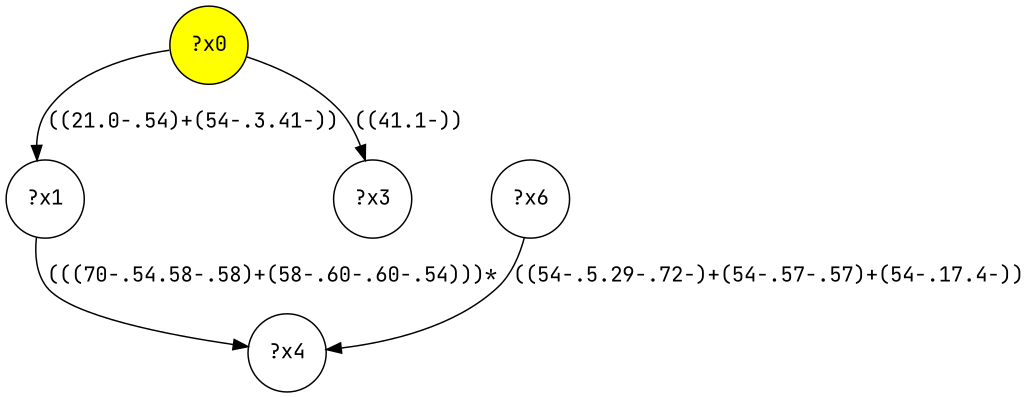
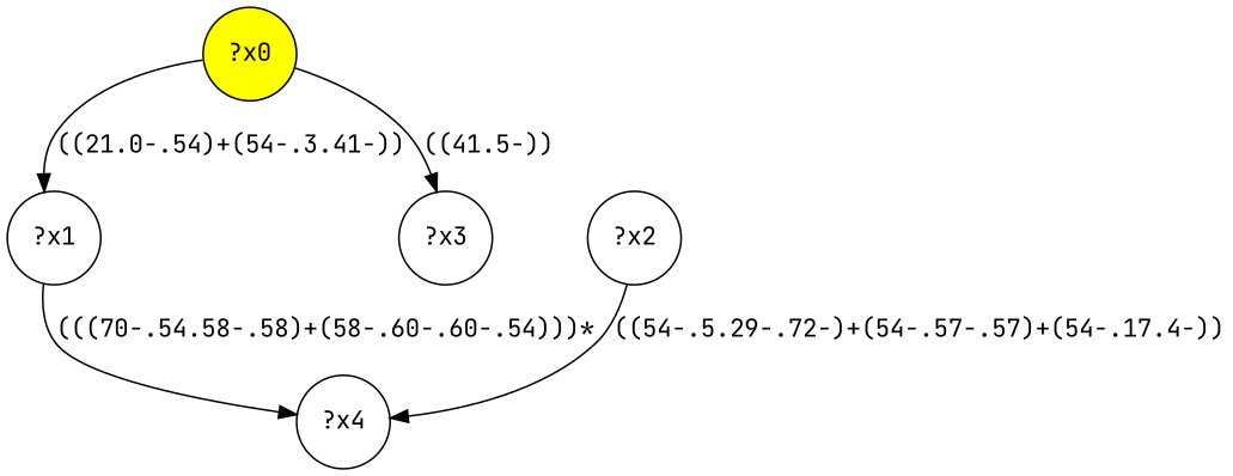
  digraph {
    fontname="JetBrains Mono"
    node [fontname="JetBrains Mono" shape=circle]
    edge [fontname="JetBrains Mono"]
    n1 [fillcolor=yellow label="?x0" style="filled,"]
    n2 [label="?x1"]
    n3 [label="?x3"]
    n4 [label="?x4"]
-   n5 [label="?x6"]
+   n5 [label="?x2"]
    n1 -> n2 [label="((21.0-.54)+(54-.3.41-))"]
-   n1 -> n3 [label="((41.1-))"]
+   n1 -> n3 [label="((41.5-))"]
    n2 -> n4 [label="(((70-.54.58-.58)+(58-.60-.60-.54)))*"]
    n5 -> n4 [label="((54-.5.29-.72-)+(54-.57-.57)+(54-.17.4-))"]
  }
